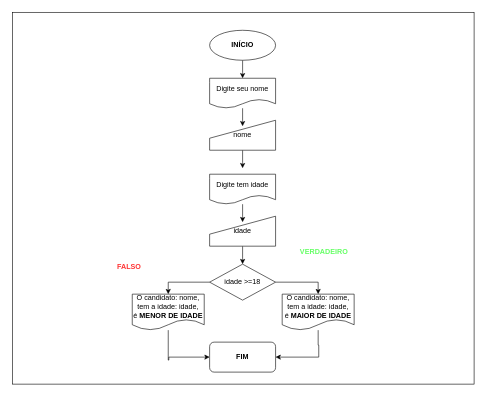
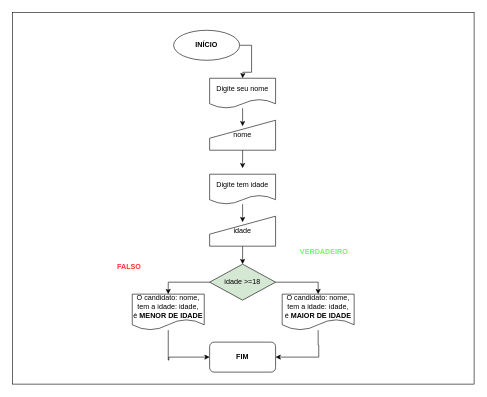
  <mxCell id="0" />
  <mxCell id="1" parent="0" />
  <mxCell id="2" value="" style="rounded=0;whiteSpace=wrap;html=1;" vertex="1" parent="1"><mxGeometry x="20" y="20" width="770" height="620" as="geometry" /></mxCell>
  <mxCell id="3" style="edgeStyle=orthogonalEdgeStyle;rounded=0;orthogonalLoop=1;jettySize=auto;html=1;" edge="1" parent="1" source="4"><mxGeometry relative="1" as="geometry"><mxPoint x="404" y="130" as="targetPoint" /></mxGeometry></mxCell>
- <mxCell id="4" value="&lt;b&gt;INÍCIO&lt;/b&gt;" style="ellipse;whiteSpace=wrap;html=1;" vertex="1" parent="1"><mxGeometry x="349" y="50" width="110" height="50" as="geometry" /></mxCell>
+ <mxCell id="4" value="&lt;b&gt;INÍCIO&lt;/b&gt;" style="ellipse;whiteSpace=wrap;html=1;" vertex="1" parent="1"><mxGeometry x="289" y="50" width="110" height="50" as="geometry" /></mxCell>
  <mxCell id="5" style="edgeStyle=orthogonalEdgeStyle;rounded=0;orthogonalLoop=1;jettySize=auto;html=1;" edge="1" parent="1" source="6"><mxGeometry relative="1" as="geometry"><mxPoint x="404" y="280" as="targetPoint" /></mxGeometry></mxCell>
  <mxCell id="6" value="nome" style="shape=manualInput;whiteSpace=wrap;html=1;" vertex="1" parent="1"><mxGeometry x="349" y="200" width="110" height="50" as="geometry" /></mxCell>
  <mxCell id="7" style="edgeStyle=orthogonalEdgeStyle;rounded=0;orthogonalLoop=1;jettySize=auto;html=1;" edge="1" parent="1" source="8"><mxGeometry relative="1" as="geometry"><mxPoint x="404" y="210" as="targetPoint" /></mxGeometry></mxCell>
  <mxCell id="8" value="Digite seu nome" style="shape=document;whiteSpace=wrap;html=1;boundedLbl=1;" vertex="1" parent="1"><mxGeometry x="349" y="130" width="110" height="50" as="geometry" /></mxCell>
  <mxCell id="9" style="edgeStyle=orthogonalEdgeStyle;rounded=0;orthogonalLoop=1;jettySize=auto;html=1;" edge="1" parent="1" source="10"><mxGeometry relative="1" as="geometry"><mxPoint x="404" y="370" as="targetPoint" /></mxGeometry></mxCell>
  <mxCell id="10" value="Digite tem idade" style="shape=document;whiteSpace=wrap;html=1;boundedLbl=1;" vertex="1" parent="1"><mxGeometry x="349" y="290" width="110" height="50" as="geometry" /></mxCell>
  <mxCell id="11" style="edgeStyle=orthogonalEdgeStyle;rounded=0;orthogonalLoop=1;jettySize=auto;html=1;" edge="1" parent="1" source="12"><mxGeometry relative="1" as="geometry"><mxPoint x="404" y="440" as="targetPoint" /></mxGeometry></mxCell>
  <mxCell id="12" value="idade" style="shape=manualInput;whiteSpace=wrap;html=1;" vertex="1" parent="1"><mxGeometry x="349" y="360" width="110" height="50" as="geometry" /></mxCell>
  <mxCell id="13" style="edgeStyle=orthogonalEdgeStyle;rounded=0;orthogonalLoop=1;jettySize=auto;html=1;entryX=0.5;entryY=0;entryDx=0;entryDy=0;" edge="1" parent="1" source="15" target="17"><mxGeometry relative="1" as="geometry"><mxPoint x="300" y="470" as="targetPoint" /></mxGeometry></mxCell>
  <mxCell id="14" style="edgeStyle=orthogonalEdgeStyle;rounded=0;orthogonalLoop=1;jettySize=auto;html=1;entryX=0.5;entryY=0;entryDx=0;entryDy=0;" edge="1" parent="1" source="15" target="19"><mxGeometry relative="1" as="geometry"><mxPoint x="560" y="470" as="targetPoint" /></mxGeometry></mxCell>
- <mxCell id="15" value="idade &amp;gt;=18" style="rhombus;whiteSpace=wrap;html=1;" vertex="1" parent="1"><mxGeometry x="349" y="440" width="110" height="60" as="geometry" /></mxCell>
+ <mxCell id="15" value="idade &amp;gt;=18" style="rhombus;whiteSpace=wrap;html=1;fillColor=#d5e8d4;" vertex="1" parent="1"><mxGeometry x="349" y="440" width="110" height="60" as="geometry" /></mxCell>
  <mxCell id="16" style="edgeStyle=orthogonalEdgeStyle;rounded=0;orthogonalLoop=1;jettySize=auto;html=1;entryX=0;entryY=0.5;entryDx=0;entryDy=0;" edge="1" parent="1" source="17" target="20"><mxGeometry relative="1" as="geometry"><mxPoint x="280" y="610" as="targetPoint" /><Array as="points"><mxPoint x="280" y="600" /><mxPoint x="281" y="600" /><mxPoint x="281" y="595" /></Array></mxGeometry></mxCell>
  <mxCell id="17" value="O candidato: nome, tem a idade: idade,&lt;br&gt;é &lt;b&gt;MENOR DE IDADE&lt;/b&gt;" style="shape=document;whiteSpace=wrap;html=1;boundedLbl=1;" vertex="1" parent="1"><mxGeometry x="220" y="490" width="120" height="60" as="geometry" /></mxCell>
  <mxCell id="18" style="edgeStyle=orthogonalEdgeStyle;rounded=0;orthogonalLoop=1;jettySize=auto;html=1;entryX=1;entryY=0.5;entryDx=0;entryDy=0;" edge="1" parent="1" source="19" target="20"><mxGeometry relative="1" as="geometry"><mxPoint x="530" y="600" as="targetPoint" /><Array as="points"><mxPoint x="530" y="575" /><mxPoint x="531" y="575" /><mxPoint x="531" y="595" /></Array></mxGeometry></mxCell>
  <mxCell id="19" value="O candidato: nome, tem a idade: idade,&lt;br&gt;é &lt;b&gt;MAIOR DE IDADE&lt;/b&gt;" style="shape=document;whiteSpace=wrap;html=1;boundedLbl=1;" vertex="1" parent="1"><mxGeometry x="470" y="490" width="120" height="60" as="geometry" /></mxCell>
  <mxCell id="20" value="&lt;b&gt;FIM&lt;/b&gt;" style="whiteSpace=wrap;html=1;rounded=1;" vertex="1" parent="1"><mxGeometry x="349" y="570" width="110" height="50" as="geometry" /></mxCell>
  <mxCell id="21" value="&lt;b&gt;&lt;font color=&quot;#66ff66&quot;&gt;VERDADEIRO&lt;/font&gt;&lt;/b&gt;" style="text;html=1;strokeColor=none;fillColor=none;align=center;verticalAlign=middle;whiteSpace=wrap;rounded=0;" vertex="1" parent="1"><mxGeometry x="510" y="405" width="60" height="30" as="geometry" /></mxCell>
  <mxCell id="22" value="&lt;b&gt;&lt;font color=&quot;#ff3333&quot;&gt;FALSO&lt;/font&gt;&lt;/b&gt;" style="text;html=1;strokeColor=none;fillColor=none;align=center;verticalAlign=middle;whiteSpace=wrap;rounded=0;" vertex="1" parent="1"><mxGeometry x="185" y="430" width="60" height="30" as="geometry" /></mxCell>
